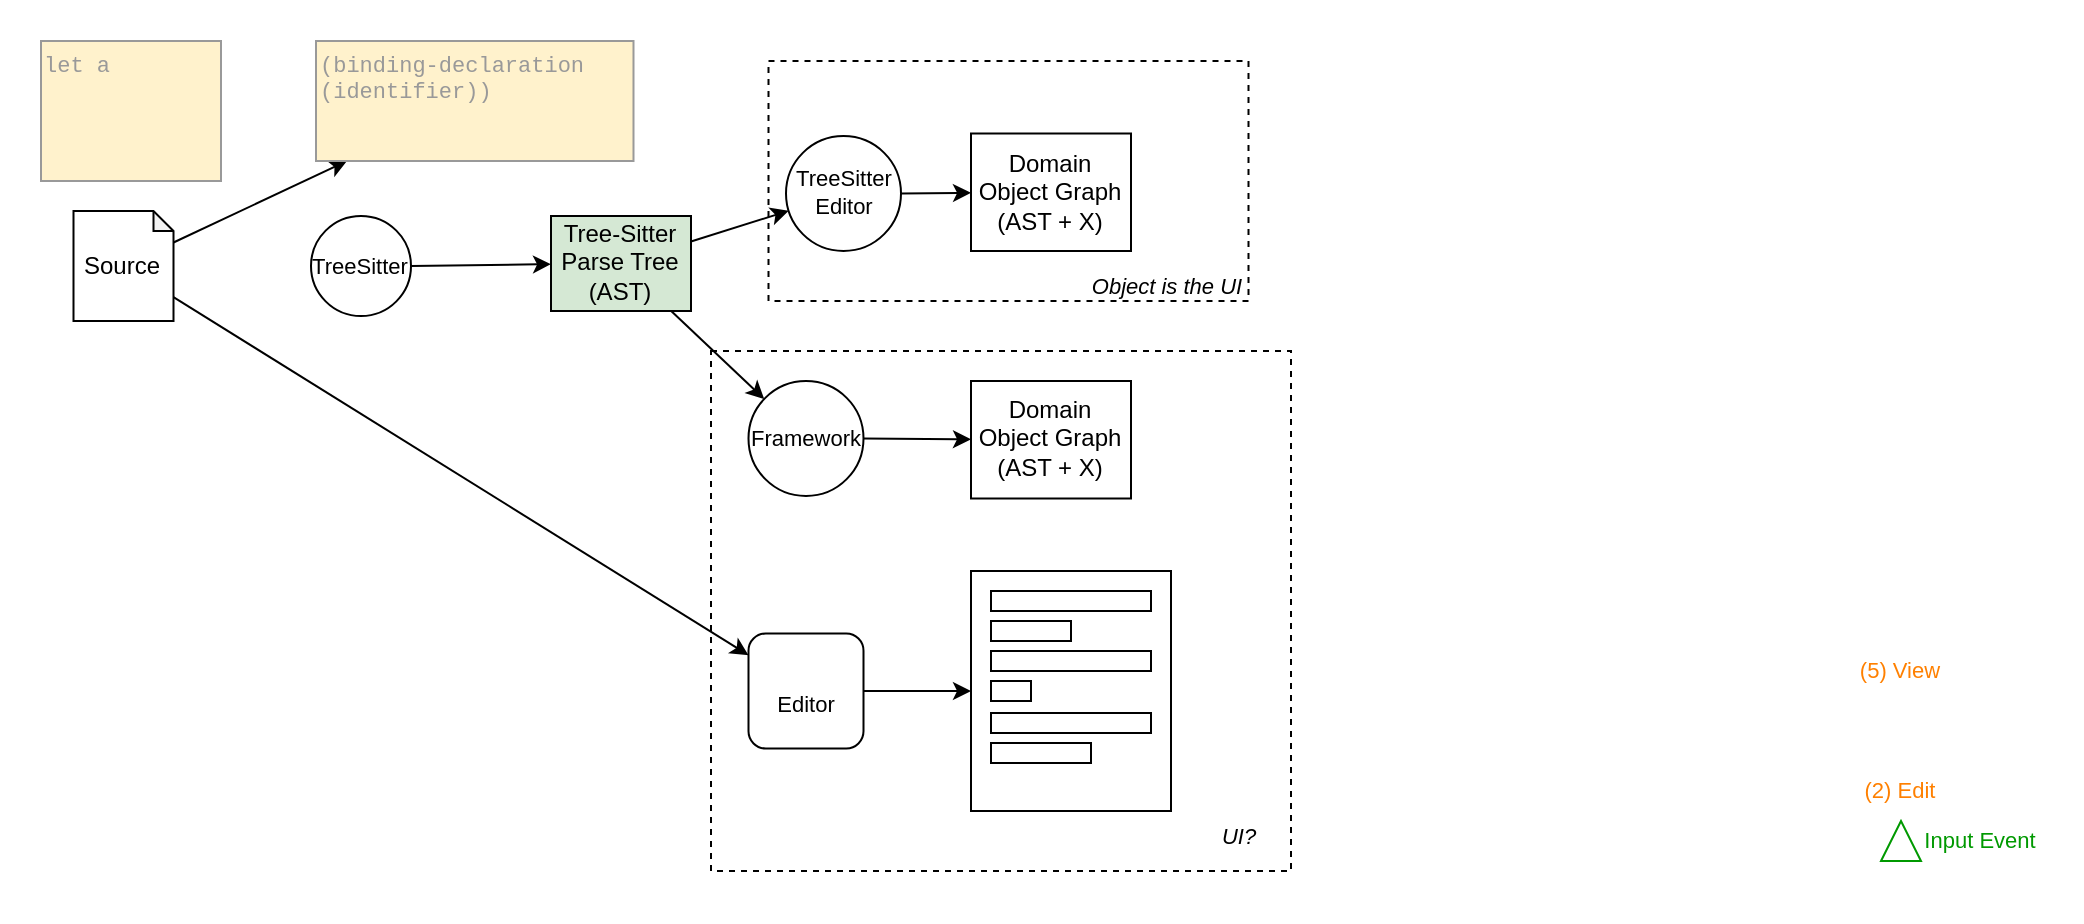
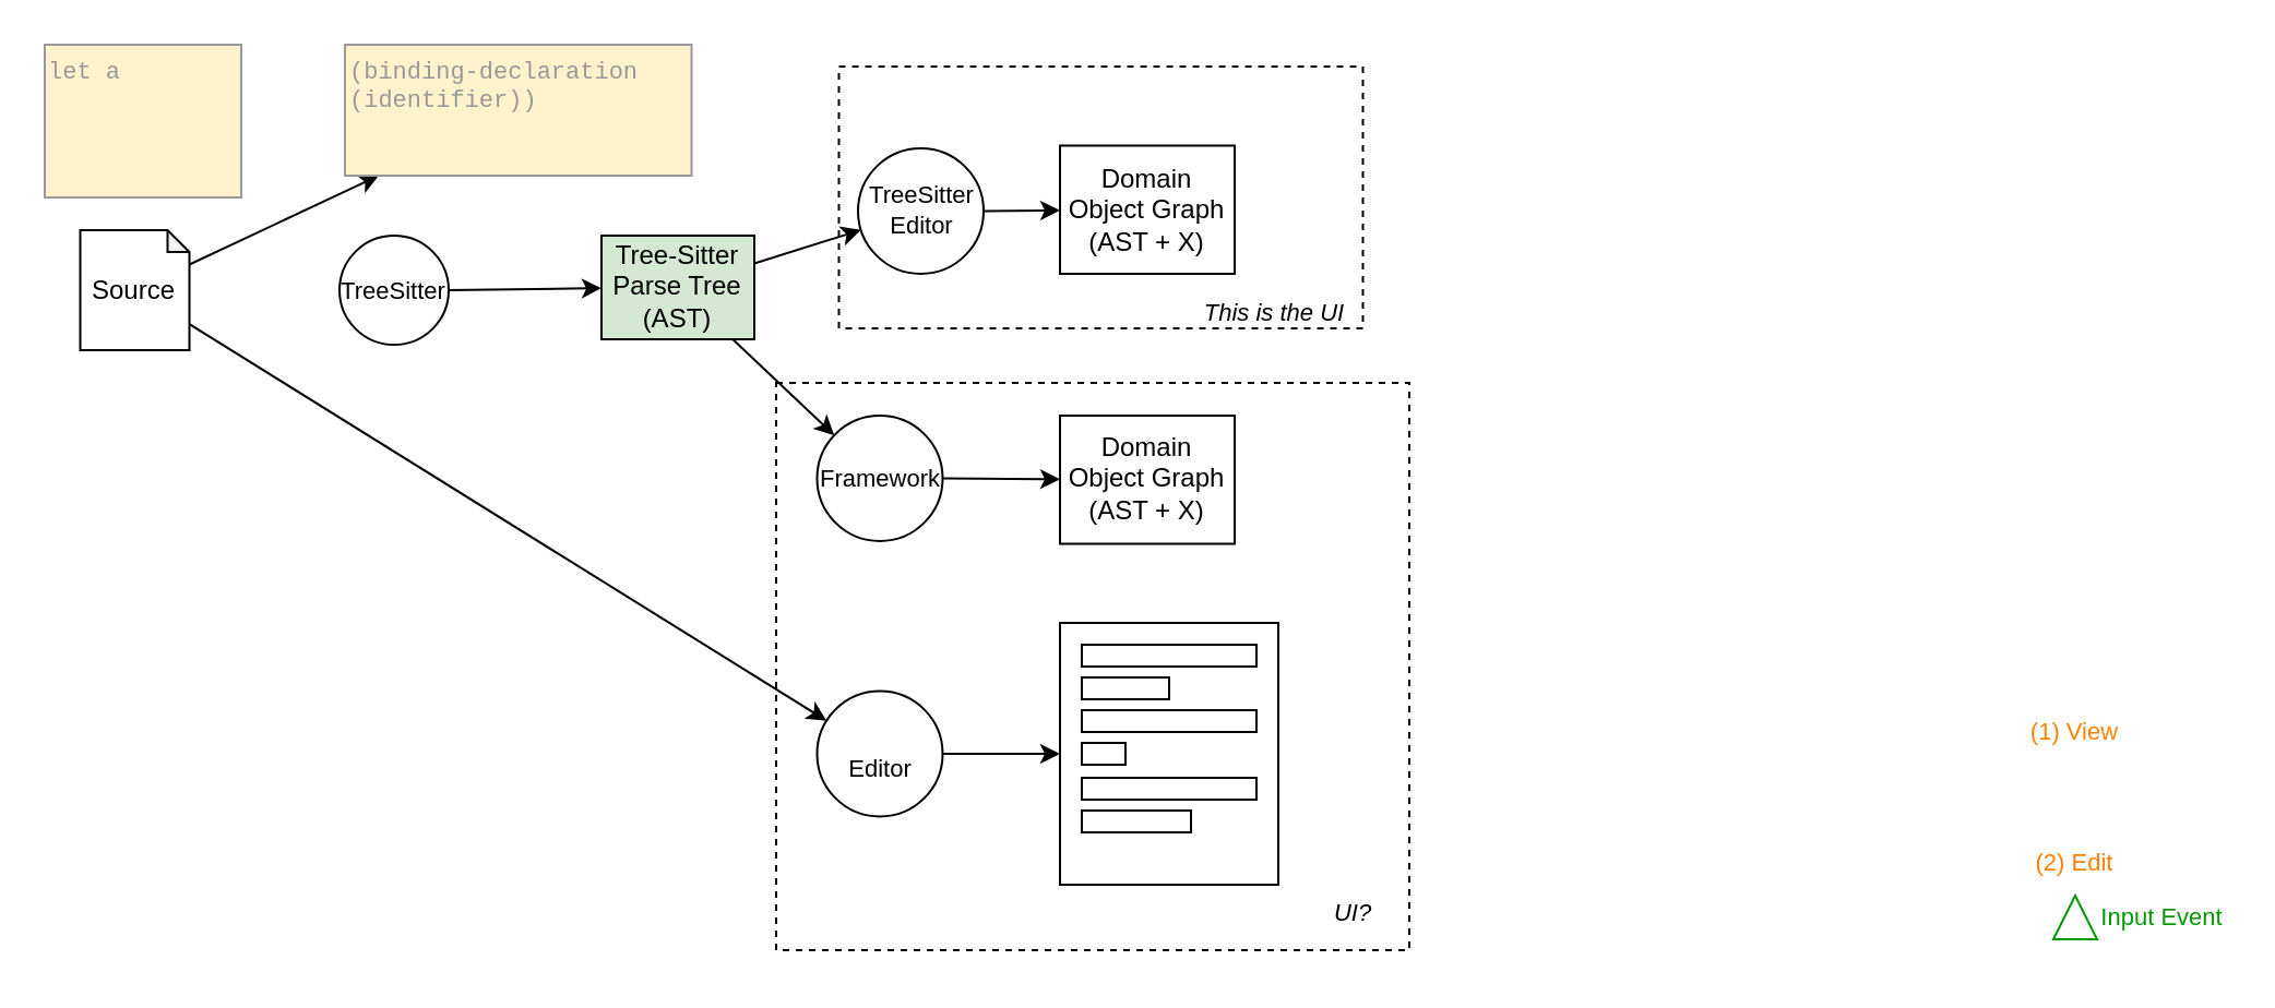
  <mxCell id="0" />
  <mxCell id="1" parent="0" />
  <mxCell id="2" value="" style="rounded=0;whiteSpace=wrap;html=1;fontFamily=Helvetica;fontSize=11;fontColor=default;fillColor=none;dashed=1;" vertex="1" parent="1"><mxGeometry x="383.75" y="30" width="240" height="120" as="geometry" /></mxCell>
  <mxCell id="3" style="orthogonalLoop=1;jettySize=auto;html=1;" edge="1" parent="1" source="5" target="31"><mxGeometry relative="1" as="geometry" /></mxCell>
  <mxCell id="4" style="edgeStyle=none;shape=connector;rounded=1;orthogonalLoop=1;jettySize=auto;html=1;labelBackgroundColor=default;strokeColor=default;fontFamily=Helvetica;fontSize=11;fontColor=default;endArrow=classic;" edge="1" parent="1" source="5" target="15"><mxGeometry relative="1" as="geometry" /></mxCell>
  <mxCell id="5" value="Source" style="shape=note;whiteSpace=wrap;html=1;backgroundOutline=1;darkOpacity=0.05;size=10;" vertex="1" parent="1"><mxGeometry x="36.25" y="105" width="50" height="55" as="geometry" /></mxCell>
  <mxCell id="6" style="edgeStyle=none;shape=connector;rounded=1;orthogonalLoop=1;jettySize=auto;html=1;labelBackgroundColor=default;strokeColor=default;fontFamily=Helvetica;fontSize=11;fontColor=default;endArrow=classic;" edge="1" parent="1" source="8" target="13"><mxGeometry relative="1" as="geometry" /></mxCell>
  <mxCell id="7" style="edgeStyle=none;shape=connector;rounded=1;orthogonalLoop=1;jettySize=auto;html=1;labelBackgroundColor=default;strokeColor=default;fontFamily=Helvetica;fontSize=11;fontColor=default;endArrow=classic;" edge="1" parent="1" source="8" target="33"><mxGeometry relative="1" as="geometry" /></mxCell>
  <mxCell id="8" value="Tree-Sitter&lt;br&gt;Parse Tree&lt;br&gt;(AST)" style="rounded=0;whiteSpace=wrap;html=1;fillColor=#d5e8d4;" vertex="1" parent="1"><mxGeometry x="275" y="107.5" width="70" height="47.5" as="geometry" /></mxCell>
  <mxCell id="9" value="Domain&lt;br&gt;Object Graph&lt;br&gt;(AST + X)" style="rounded=0;whiteSpace=wrap;html=1;" vertex="1" parent="1"><mxGeometry x="485" y="66.25" width="80" height="58.75" as="geometry" /></mxCell>
  <mxCell id="10" style="edgeStyle=none;shape=connector;rounded=1;orthogonalLoop=1;jettySize=auto;html=1;labelBackgroundColor=default;strokeColor=default;fontFamily=Helvetica;fontSize=11;fontColor=default;endArrow=classic;" edge="1" parent="1" source="11" target="8"><mxGeometry relative="1" as="geometry" /></mxCell>
  <mxCell id="11" value="TreeSitter" style="ellipse;whiteSpace=wrap;html=1;aspect=fixed;fontFamily=Helvetica;fontSize=11;fontColor=default;" vertex="1" parent="1"><mxGeometry x="155" y="107.5" width="50" height="50" as="geometry" /></mxCell>
  <mxCell id="12" style="edgeStyle=none;shape=connector;rounded=1;orthogonalLoop=1;jettySize=auto;html=1;labelBackgroundColor=default;strokeColor=default;fontFamily=Helvetica;fontSize=11;fontColor=default;endArrow=classic;" edge="1" parent="1" source="13" target="34"><mxGeometry relative="1" as="geometry"><mxPoint x="483.75" y="210" as="targetPoint" /></mxGeometry></mxCell>
  <mxCell id="13" value="Framework" style="ellipse;whiteSpace=wrap;html=1;aspect=fixed;fontFamily=Helvetica;fontSize=11;fontColor=default;" vertex="1" parent="1"><mxGeometry x="373.75" y="190" width="57.5" height="57.5" as="geometry" /></mxCell>
  <mxCell id="14" style="edgeStyle=none;shape=connector;rounded=1;orthogonalLoop=1;jettySize=auto;html=1;labelBackgroundColor=default;strokeColor=default;fontFamily=Helvetica;fontSize=11;fontColor=default;endArrow=classic;" edge="1" parent="1" source="15" target="17"><mxGeometry relative="1" as="geometry" /></mxCell>
- <mxCell id="15" value="&lt;br&gt;Editor" style="whiteSpace=wrap;html=1;aspect=fixed;fontFamily=Helvetica;fontSize=11;fontColor=default;rounded=1;" vertex="1" parent="1"><mxGeometry x="373.75" y="316.25" width="57.5" height="57.5" as="geometry" /></mxCell>
+ <mxCell id="15" value="&lt;br&gt;Editor" style="ellipse;whiteSpace=wrap;html=1;aspect=fixed;fontFamily=Helvetica;fontSize=11;fontColor=default;" vertex="1" parent="1"><mxGeometry x="373.75" y="316.25" width="57.5" height="57.5" as="geometry" /></mxCell>
  <mxCell id="16" value="" style="group" vertex="1" connectable="0" parent="1"><mxGeometry x="485" y="285" width="160" height="155" as="geometry" /></mxCell>
  <mxCell id="17" value="" style="rounded=0;whiteSpace=wrap;html=1;fontFamily=Helvetica;fontSize=11;fontColor=default;" vertex="1" parent="16"><mxGeometry width="100" height="120" as="geometry" /></mxCell>
  <mxCell id="18" value="" style="rounded=0;whiteSpace=wrap;html=1;fontFamily=Helvetica;fontSize=11;fontColor=default;" vertex="1" parent="16"><mxGeometry x="10" y="10" width="80" height="10" as="geometry" /></mxCell>
  <mxCell id="19" value="" style="rounded=0;whiteSpace=wrap;html=1;fontFamily=Helvetica;fontSize=11;fontColor=default;" vertex="1" parent="16"><mxGeometry x="10" y="25" width="40" height="10" as="geometry" /></mxCell>
  <mxCell id="20" value="" style="rounded=0;whiteSpace=wrap;html=1;fontFamily=Helvetica;fontSize=11;fontColor=default;" vertex="1" parent="16"><mxGeometry x="10" y="40" width="80" height="10" as="geometry" /></mxCell>
  <mxCell id="21" value="" style="rounded=0;whiteSpace=wrap;html=1;fontFamily=Helvetica;fontSize=11;fontColor=default;" vertex="1" parent="16"><mxGeometry x="10" y="55" width="20" height="10" as="geometry" /></mxCell>
  <mxCell id="22" value="" style="rounded=0;whiteSpace=wrap;html=1;fontFamily=Helvetica;fontSize=11;fontColor=default;" vertex="1" parent="16"><mxGeometry x="10" y="71" width="80" height="10" as="geometry" /></mxCell>
  <mxCell id="23" value="" style="rounded=0;whiteSpace=wrap;html=1;fontFamily=Helvetica;fontSize=11;fontColor=default;" vertex="1" parent="16"><mxGeometry x="10" y="86" width="50" height="10" as="geometry" /></mxCell>
  <mxCell id="24" value="" style="rounded=0;whiteSpace=wrap;html=1;fontFamily=Helvetica;fontSize=11;fontColor=default;fillColor=none;dashed=1;" vertex="1" parent="16"><mxGeometry x="-130" y="-110" width="290" height="260" as="geometry" /></mxCell>
  <mxCell id="25" value="&lt;i&gt;UI?&lt;/i&gt;" style="text;html=1;strokeColor=none;fillColor=none;align=center;verticalAlign=middle;whiteSpace=wrap;rounded=0;fontSize=11;fontFamily=Helvetica;fontColor=default;" vertex="1" parent="16"><mxGeometry x="110" y="115" width="48.75" height="35" as="geometry" /></mxCell>
  <mxCell id="26" value="" style="triangle;whiteSpace=wrap;html=1;fontFamily=Helvetica;fontSize=11;fontColor=#009900;rotation=-90;strokeColor=#009900;" vertex="1" parent="1"><mxGeometry x="940" y="410" width="20" height="20" as="geometry" /></mxCell>
  <mxCell id="27" value="Input Event" style="text;html=1;strokeColor=none;fillColor=none;align=center;verticalAlign=middle;whiteSpace=wrap;rounded=0;fontSize=11;fontFamily=Helvetica;fontColor=#009900;" vertex="1" parent="1"><mxGeometry x="960" y="405" width="60" height="30" as="geometry" /></mxCell>
  <mxCell id="28" value="(2) Edit" style="text;html=1;strokeColor=none;fillColor=none;align=center;verticalAlign=middle;whiteSpace=wrap;rounded=0;fontSize=11;fontFamily=Helvetica;fontColor=#FF8000;" vertex="1" parent="1"><mxGeometry x="905" y="380" width="90" height="30" as="geometry" /></mxCell>
- <mxCell id="29" value="(5) View" style="text;html=1;strokeColor=none;fillColor=none;align=center;verticalAlign=middle;whiteSpace=wrap;rounded=0;fontSize=11;fontFamily=Helvetica;fontColor=#FF8000;" vertex="1" parent="1"><mxGeometry x="905" y="320" width="90" height="30" as="geometry" /></mxCell>
+ <mxCell id="29" value="(1) View" style="text;html=1;strokeColor=none;fillColor=none;align=center;verticalAlign=middle;whiteSpace=wrap;rounded=0;fontSize=11;fontFamily=Helvetica;fontColor=#FF8000;" vertex="1" parent="1"><mxGeometry x="905" y="320" width="90" height="30" as="geometry" /></mxCell>
  <mxCell id="30" value="let a" style="rounded=0;whiteSpace=wrap;html=1;fontFamily=Courier New;fontSize=11;fontColor=#999999;align=left;verticalAlign=top;strokeColor=#999999;fillColor=#fff2cc;" vertex="1" parent="1"><mxGeometry x="20" y="20" width="90" height="70" as="geometry" /></mxCell>
  <mxCell id="31" value="(binding-declaration (identifier))" style="rounded=0;whiteSpace=wrap;html=1;fontFamily=Courier New;fontSize=11;fontColor=#999999;align=left;verticalAlign=top;strokeColor=#999999;fillColor=#fff2cc;" vertex="1" parent="1"><mxGeometry x="157.5" y="20" width="158.75" height="60" as="geometry" /></mxCell>
  <mxCell id="32" style="edgeStyle=none;shape=connector;rounded=1;orthogonalLoop=1;jettySize=auto;html=1;labelBackgroundColor=default;strokeColor=default;fontFamily=Helvetica;fontSize=11;fontColor=default;endArrow=classic;" edge="1" parent="1" source="33" target="9"><mxGeometry relative="1" as="geometry" /></mxCell>
  <mxCell id="33" value="TreeSitter&lt;br&gt;Editor" style="ellipse;whiteSpace=wrap;html=1;aspect=fixed;fontFamily=Helvetica;fontSize=11;fontColor=default;" vertex="1" parent="1"><mxGeometry x="392.5" y="67.5" width="57.5" height="57.5" as="geometry" /></mxCell>
  <mxCell id="34" value="Domain&lt;br&gt;Object Graph&lt;br&gt;(AST + X)" style="rounded=0;whiteSpace=wrap;html=1;" vertex="1" parent="1"><mxGeometry x="485" y="190" width="80" height="58.75" as="geometry" /></mxCell>
- <mxCell id="35" value="&lt;i&gt;Object is the UI&lt;/i&gt;" style="text;html=1;strokeColor=none;fillColor=none;align=center;verticalAlign=middle;whiteSpace=wrap;rounded=0;fontSize=11;fontFamily=Helvetica;fontColor=default;" vertex="1" parent="1"><mxGeometry x="523.75" y="127.5" width="118.75" height="30" as="geometry" /></mxCell>
+ <mxCell id="35" value="&lt;i&gt;This is the UI&lt;/i&gt;" style="text;html=1;strokeColor=none;fillColor=none;align=center;verticalAlign=middle;whiteSpace=wrap;rounded=0;fontSize=11;fontFamily=Helvetica;fontColor=default;" vertex="1" parent="1"><mxGeometry x="523.75" y="127.5" width="118.75" height="30" as="geometry" /></mxCell>
